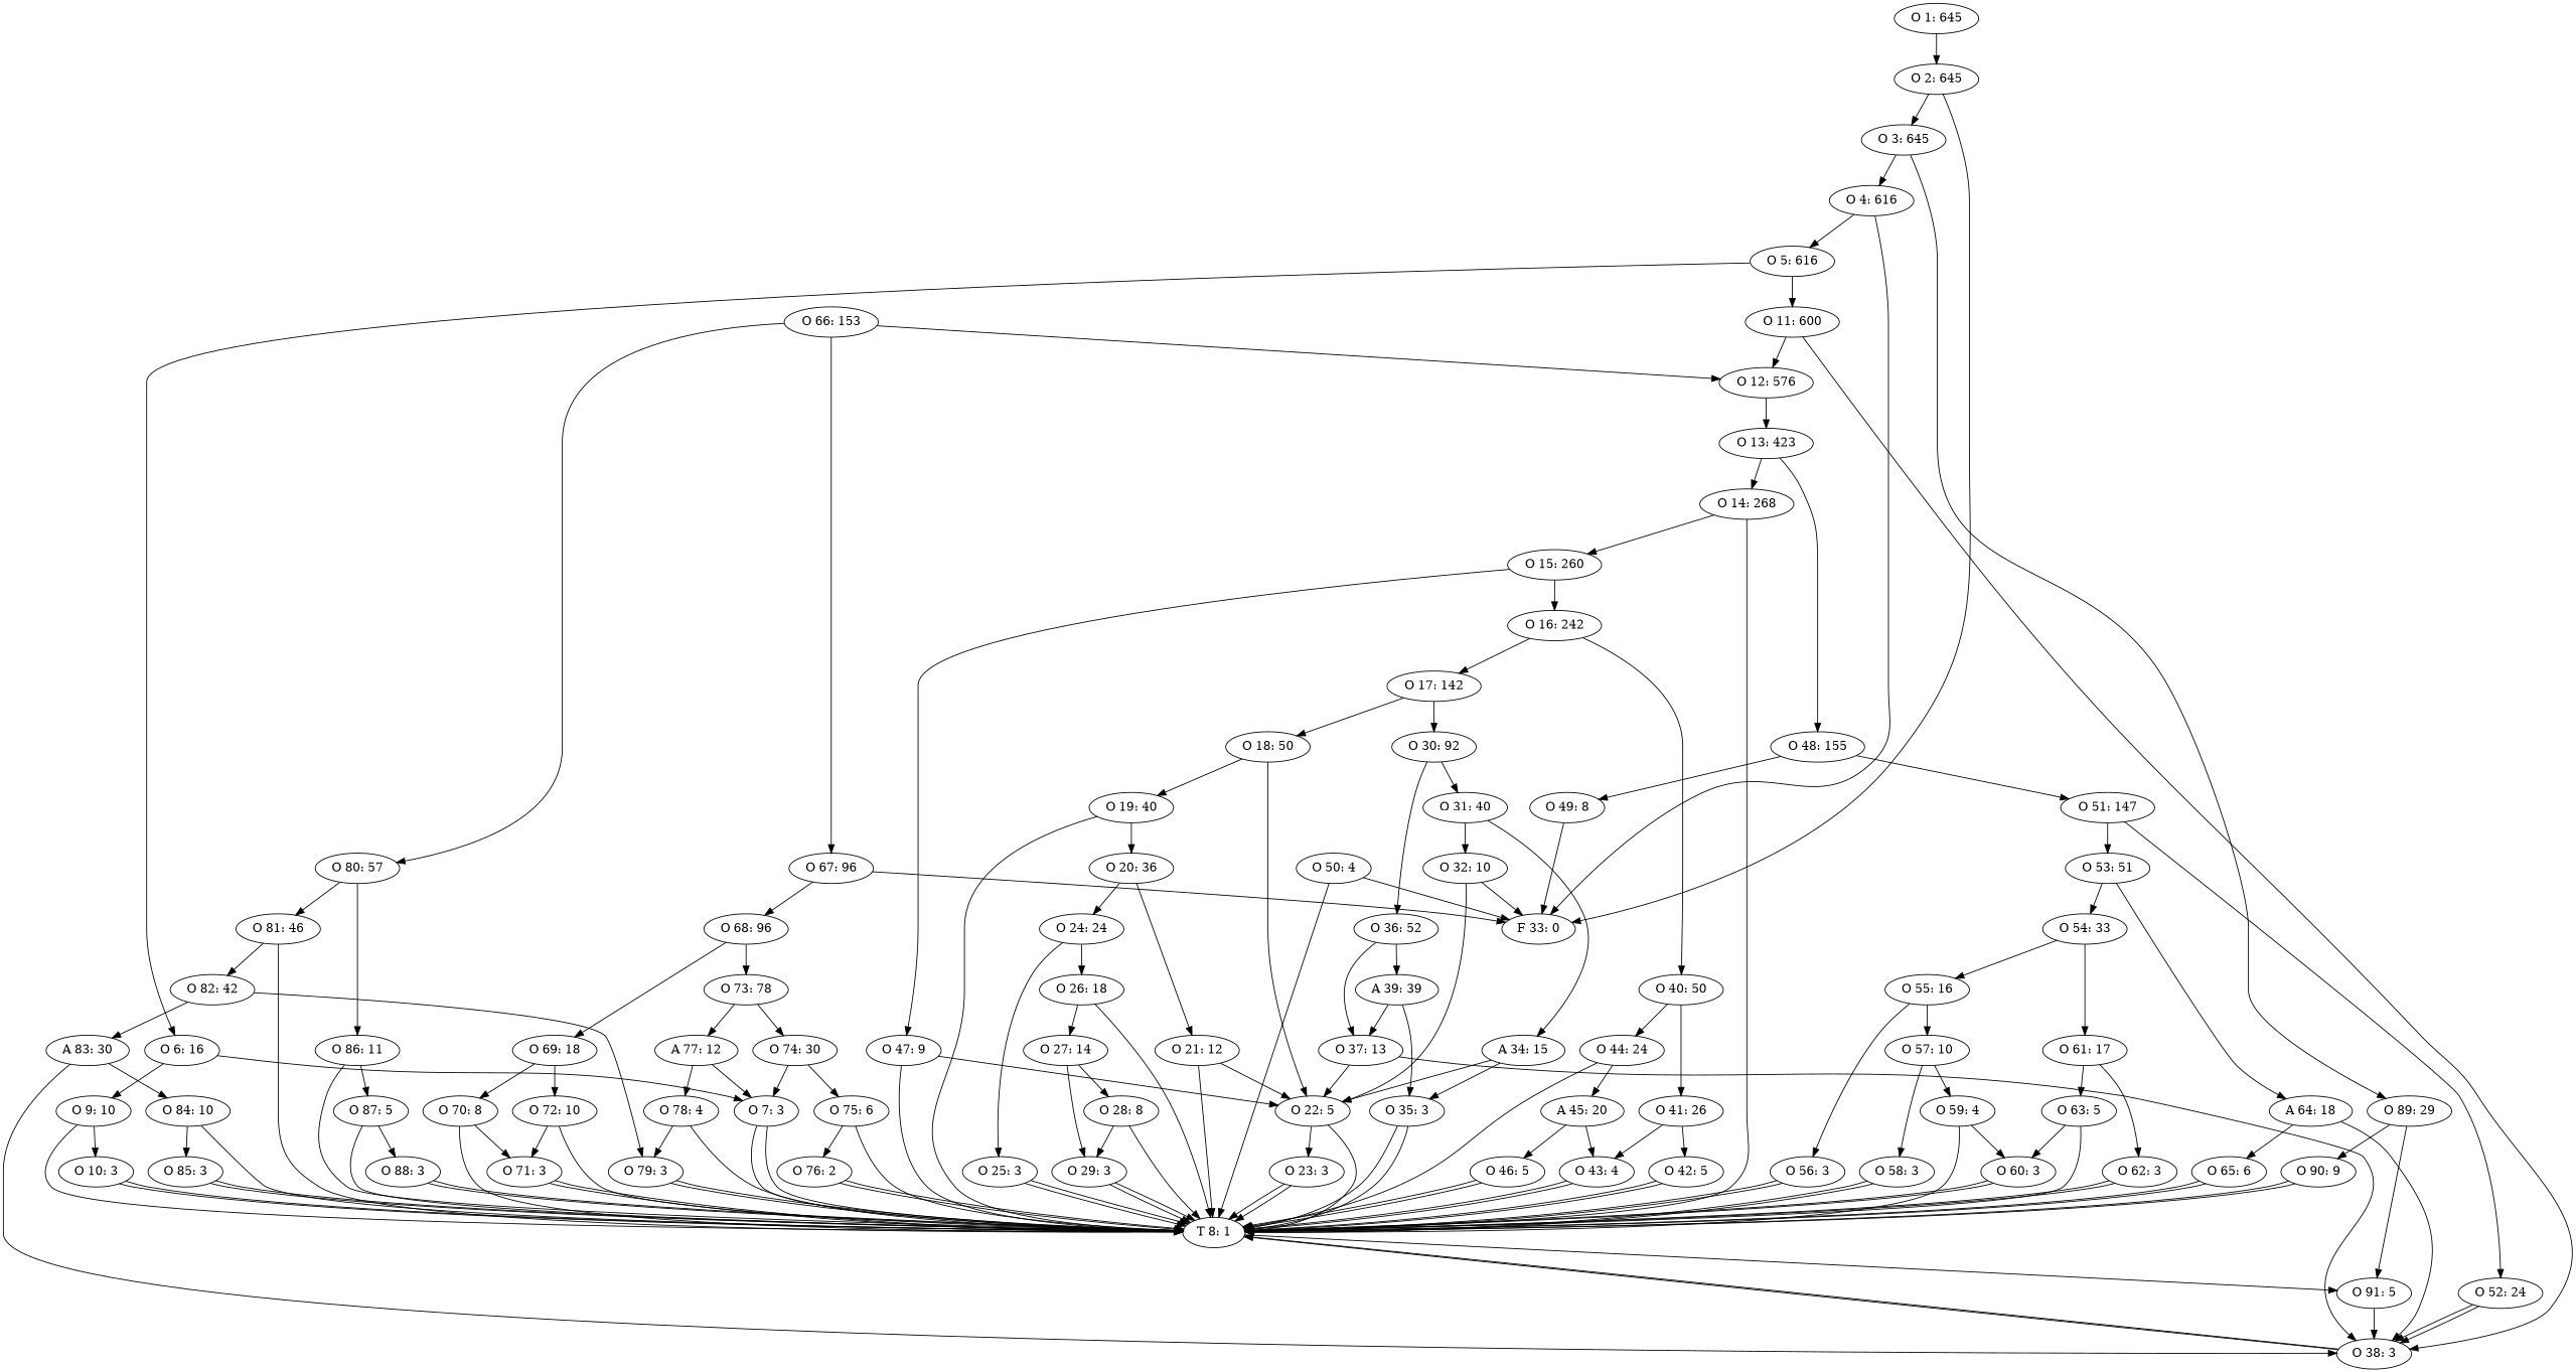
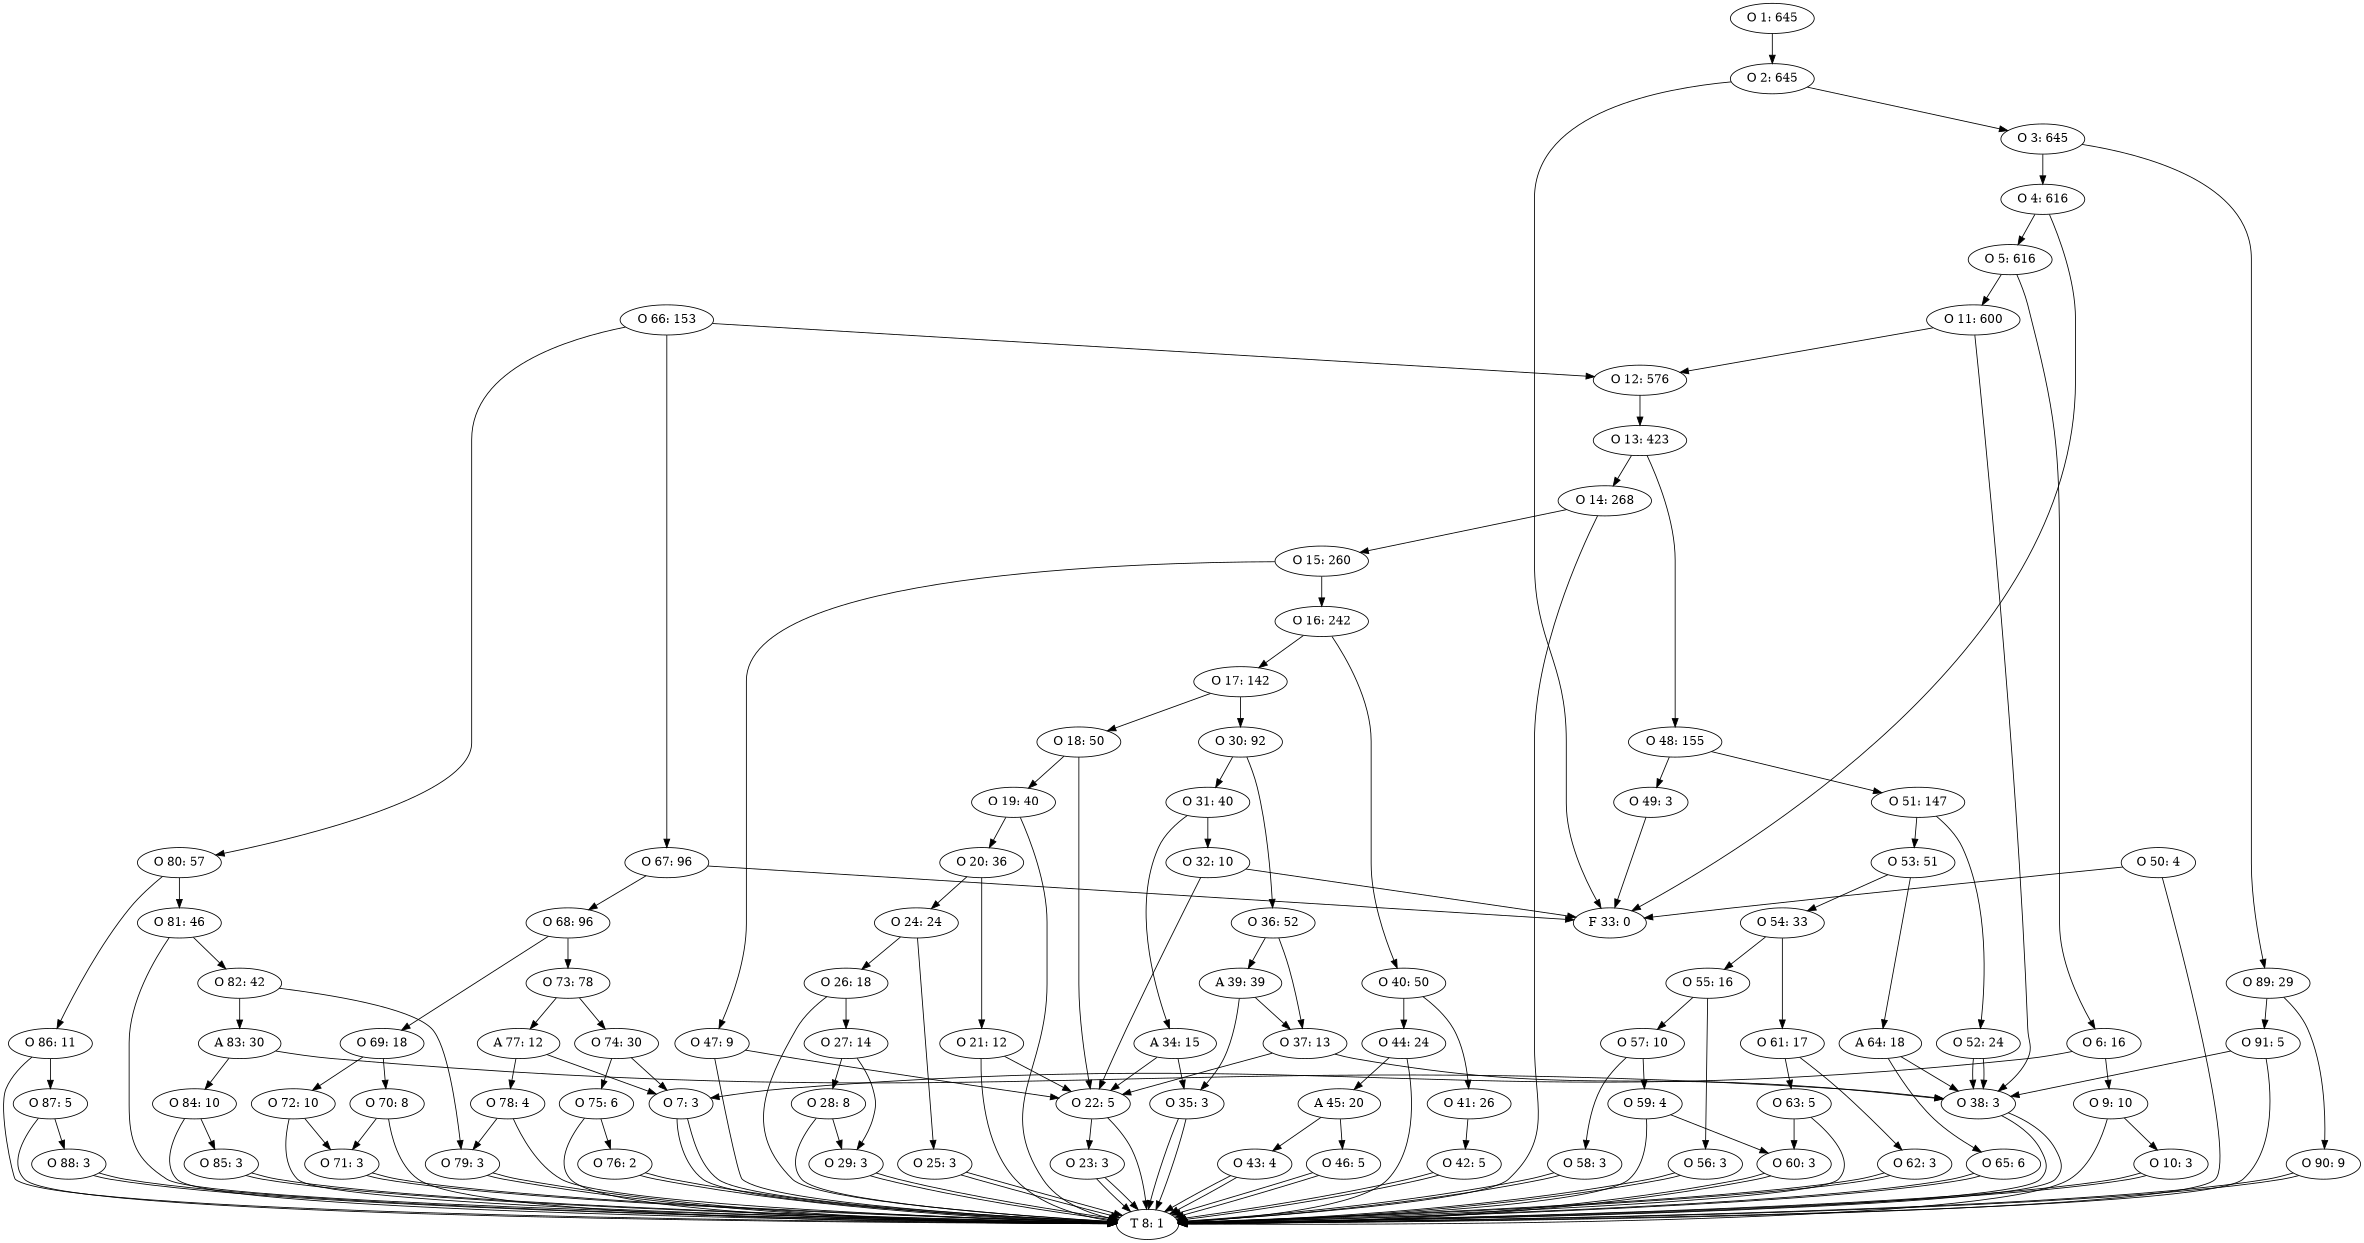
  digraph {
    n1 [label="F 33: 0"]
    n2 [label="T 8: 1"]
    n3 [label="O 38: 3"]
    n4 [label="O 91: 5"]
    n5 [label="O 90: 9"]
    n6 [label="O 89: 29"]
    n7 [label="O 88: 3"]
    n8 [label="O 87: 5"]
    n9 [label="O 86: 11"]
    n10 [label="O 79: 3"]
    n11 [label="O 85: 3"]
    n12 [label="O 84: 10"]
    n13 [label="A 83: 30"]
    n14 [label="O 82: 42"]
    n15 [label="O 81: 46"]
    n16 [label="O 80: 57"]
    n17 [label="O 7: 3"]
    n18 [label="O 78: 4"]
    n19 [label="A 77: 12"]
    n20 [label="O 76: 2"]
    n21 [label="O 75: 6"]
    n22 [label="O 74: 30"]
    n23 [label="O 73: 78"]
    n24 [label="O 71: 3"]
    n25 [label="O 72: 10"]
    n26 [label="O 70: 8"]
    n27 [label="O 69: 18"]
    n28 [label="O 68: 96"]
    n29 [label="O 67: 96"]
    n30 [label="O 66: 153"]
    n31 [label="O 12: 576"]
    n32 [label="O 65: 6"]
    n33 [label="A 64: 18"]
    n34 [label="O 60: 3"]
    n35 [label="O 63: 5"]
    n36 [label="O 62: 3"]
    n37 [label="O 61: 17"]
    n38 [label="O 59: 4"]
    n39 [label="O 58: 3"]
    n40 [label="O 57: 10"]
    n41 [label="O 56: 3"]
    n42 [label="O 55: 16"]
    n43 [label="O 54: 33"]
    n44 [label="O 53: 51"]
    n45 [label="O 52: 24"]
    n46 [label="O 51: 147"]
    n47 [label="O 50: 4"]
-   n48 [label="O 49: 8"]
+   n48 [label="O 49: 3"]
    n49 [label="O 48: 155"]
    n50 [label="O 23: 3"]
    n51 [label="O 22: 5"]
    n52 [label="O 47: 9"]
    n53 [label="O 46: 5"]
    n54 [label="O 43: 4"]
    n55 [label="A 45: 20"]
    n56 [label="O 44: 24"]
    n57 [label="O 42: 5"]
    n58 [label="O 41: 26"]
    n59 [label="O 40: 50"]
    n60 [label="O 35: 3"]
    n61 [label="O 37: 13"]
    n62 [label="A 39: 39"]
    n63 [label="O 36: 52"]
    n64 [label="A 34: 15"]
    n65 [label="O 32: 10"]
    n66 [label="O 31: 40"]
    n67 [label="O 30: 92"]
    n68 [label="O 29: 3"]
    n69 [label="O 28: 8"]
    n70 [label="O 27: 14"]
    n71 [label="O 26: 18"]
    n72 [label="O 25: 3"]
    n73 [label="O 24: 24"]
    n74 [label="O 21: 12"]
    n75 [label="O 20: 36"]
    n76 [label="O 19: 40"]
    n77 [label="O 18: 50"]
    n78 [label="O 17: 142"]
    n79 [label="O 16: 242"]
    n80 [label="O 15: 260"]
    n81 [label="O 14: 268"]
    n82 [label="O 13: 423"]
    n83 [label="O 11: 600"]
    n84 [label="O 10: 3"]
    n85 [label="O 9: 10"]
    n86 [label="O 6: 16"]
    n87 [label="O 5: 616"]
    n88 [label="O 4: 616"]
    n89 [label="O 3: 645"]
    n90 [label="O 2: 645"]
    n91 [label="O 1: 645"]
    n3 -> n2
    n3 -> n2
-   n2 -> n4
+   n4 -> n2
    n4 -> n3
    n5 -> n2
    n5 -> n2
    n6 -> n4
    n6 -> n5
    n7 -> n2
    n7 -> n2
    n8 -> n2
    n8 -> n7
    n9 -> n2
    n9 -> n8
    n10 -> n2
    n10 -> n2
    n11 -> n2
    n11 -> n2
    n12 -> n2
    n12 -> n11
    n13 -> n3
    n13 -> n12
    n14 -> n10
    n14 -> n13
    n15 -> n2
    n15 -> n14
    n16 -> n9
    n16 -> n15
    n17 -> n2
    n17 -> n2
    n18 -> n2
    n18 -> n10
    n19 -> n17
    n19 -> n18
    n20 -> n2
    n20 -> n2
    n21 -> n2
    n21 -> n20
    n22 -> n17
    n22 -> n21
    n23 -> n19
    n23 -> n22
    n24 -> n2
    n24 -> n2
    n25 -> n2
    n25 -> n24
    n26 -> n2
    n26 -> n24
    n27 -> n25
    n27 -> n26
    n28 -> n23
    n28 -> n27
    n29 -> n1
    n29 -> n28
    n30 -> n16
    n30 -> n29
    n30 -> n31
    n31 -> n82
    n32 -> n2
    n32 -> n2
    n33 -> n3
    n33 -> n32
    n34 -> n2
    n34 -> n2
    n35 -> n2
    n35 -> n34
    n36 -> n2
    n36 -> n2
    n37 -> n35
    n37 -> n36
    n38 -> n2
    n38 -> n34
    n39 -> n2
    n39 -> n2
    n40 -> n38
    n40 -> n39
    n41 -> n2
    n41 -> n2
    n42 -> n40
    n42 -> n41
    n43 -> n37
    n43 -> n42
    n44 -> n33
    n44 -> n43
    n45 -> n3
    n45 -> n3
    n46 -> n44
    n46 -> n45
    n47 -> n1
    n47 -> n2
    n48 -> n1
    n49 -> n46
    n49 -> n48
    n50 -> n2
    n50 -> n2
    n51 -> n2
    n51 -> n50
    n52 -> n2
    n52 -> n51
    n53 -> n2
    n53 -> n2
    n54 -> n2
    n54 -> n2
    n55 -> n53
    n55 -> n54
    n56 -> n2
    n56 -> n55
    n57 -> n2
    n57 -> n2
-   n58 -> n54
    n58 -> n57
    n59 -> n56
    n59 -> n58
    n60 -> n2
    n60 -> n2
    n61 -> n3
    n61 -> n51
    n62 -> n60
    n62 -> n61
    n63 -> n61
    n63 -> n62
    n64 -> n51
    n64 -> n60
    n65 -> n1
    n65 -> n51
    n66 -> n64
    n66 -> n65
    n67 -> n63
    n67 -> n66
    n68 -> n2
    n68 -> n2
    n69 -> n2
    n69 -> n68
    n70 -> n68
    n70 -> n69
    n71 -> n2
    n71 -> n70
    n72 -> n2
    n72 -> n2
    n73 -> n71
    n73 -> n72
    n74 -> n2
    n74 -> n51
    n75 -> n73
    n75 -> n74
    n76 -> n2
    n76 -> n75
    n77 -> n51
    n77 -> n76
    n78 -> n67
    n78 -> n77
    n79 -> n59
    n79 -> n78
    n80 -> n52
    n80 -> n79
    n81 -> n2
    n81 -> n80
    n82 -> n49
    n82 -> n81
    n83 -> n3
    n83 -> n31
    n84 -> n2
    n84 -> n2
    n85 -> n2
    n85 -> n84
    n86 -> n17
    n86 -> n85
    n87 -> n83
    n87 -> n86
    n88 -> n1
    n88 -> n87
    n89 -> n6
    n89 -> n88
    n90 -> n1
    n90 -> n89
    n91 -> n90
  }
